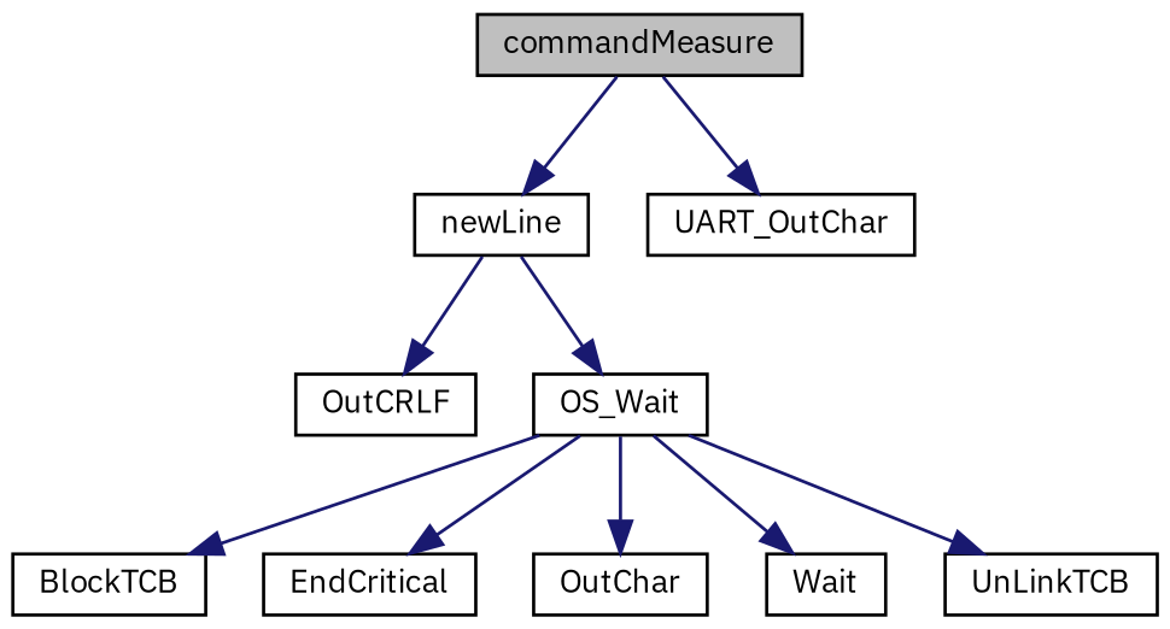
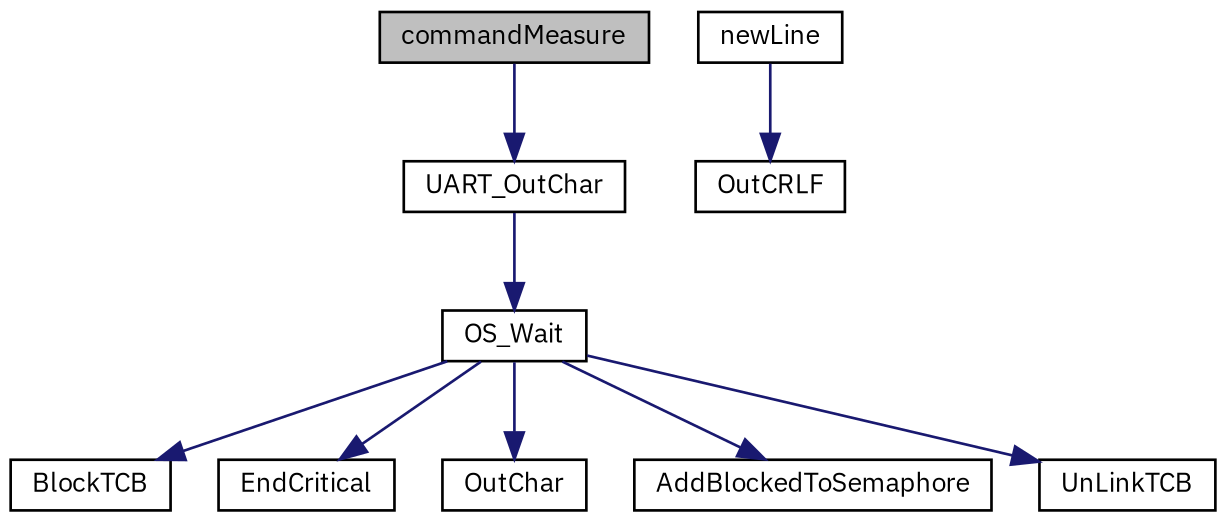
  digraph {
    fontname="IBM Plex Sans"
    rankdir=TB
    node [color=black fillcolor=white fontname="IBM Plex Sans" fontsize=10 shape=record style=filled]
    edge [color=midnightblue fontname="IBM Plex Sans" fontsize=10 labelfontname=Helvetica labelfontsize=10 style=solid]
    n1 [fillcolor=grey75 fontcolor=black height=0.2 label=commandMeasure width=0.4]
    n2 [height=0.2 label=newLine width=0.4]
    n3 [height=0.2 label=UART_OutChar width=0.4]
    n4 [height=0.2 label=OutCRLF width=0.4]
    n5 [height=0.2 label=OS_Wait width=0.4]
    n6 [height=0.2 label=BlockTCB width=0.4]
    n7 [height=0.2 label=EndCritical width=0.4]
    n8 [height=0.2 label=OutChar width=0.4]
-   n9 [height=0.2 label=Wait width=0.4]
+   n9 [height=0.2 label=AddBlockedToSemaphore width=0.4]
    n10 [height=0.2 label=UnLinkTCB width=0.4]
-   n1 -> n2
    n1 -> n3
    n2 -> n4
-   n2 -> n5
+   n3 -> n5
    n5 -> n6
    n5 -> n7
    n5 -> n8
    n5 -> n9
    n5 -> n10
  }
